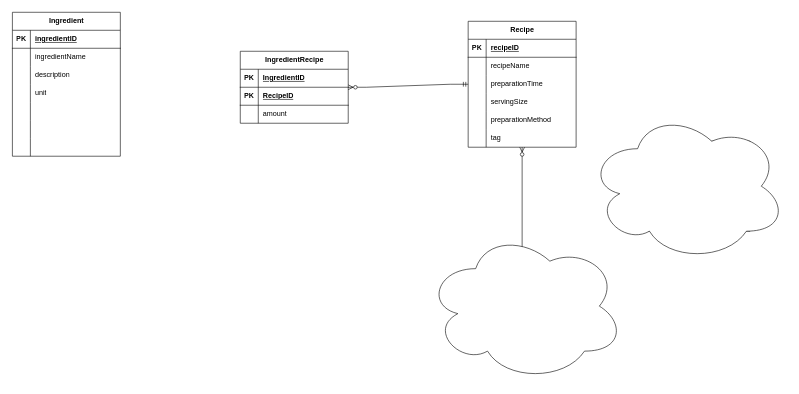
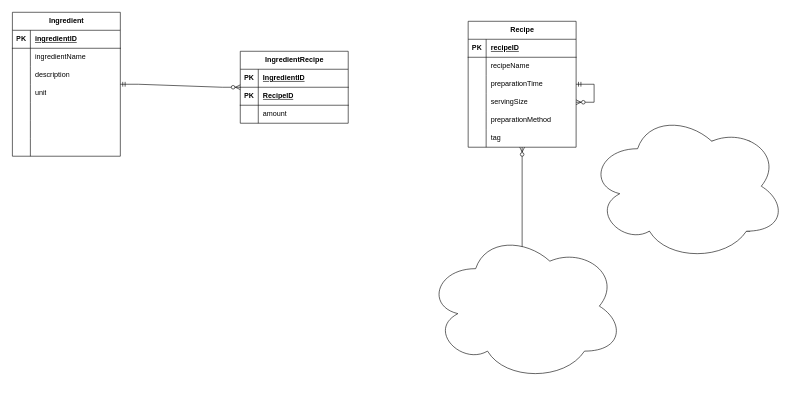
  <mxCell id="0" />
  <mxCell id="1" parent="0" />
  <mxCell id="2" value="User" style="shape=table;startSize=30;container=1;collapsible=1;childLayout=tableLayout;fixedRows=1;rowLines=0;fontStyle=1;align=center;resizeLast=1;html=1;" parent="1" vertex="1"><mxGeometry x="1070" y="235" width="180" height="150" as="geometry" /></mxCell>
  <mxCell id="3" value="" style="shape=tableRow;horizontal=0;startSize=0;swimlaneHead=0;swimlaneBody=0;fillColor=none;collapsible=0;dropTarget=0;points=[[0,0.5],[1,0.5]];portConstraint=eastwest;top=0;left=0;right=0;bottom=1;" parent="2" vertex="1"><mxGeometry y="30" width="180" height="30" as="geometry" /></mxCell>
  <mxCell id="4" value="PK" style="shape=partialRectangle;connectable=0;fillColor=none;top=0;left=0;bottom=0;right=0;fontStyle=1;overflow=hidden;whiteSpace=wrap;html=1;" parent="3" vertex="1"><mxGeometry width="30" height="30" as="geometry"><mxRectangle width="30" height="30" as="alternateBounds" /></mxGeometry></mxCell>
  <mxCell id="5" value="UniqueID" style="shape=partialRectangle;connectable=0;fillColor=none;top=0;left=0;bottom=0;right=0;align=left;spacingLeft=6;fontStyle=5;overflow=hidden;whiteSpace=wrap;html=1;" parent="3" vertex="1"><mxGeometry x="30" width="150" height="30" as="geometry"><mxRectangle width="150" height="30" as="alternateBounds" /></mxGeometry></mxCell>
  <mxCell id="6" value="" style="shape=tableRow;horizontal=0;startSize=0;swimlaneHead=0;swimlaneBody=0;fillColor=none;collapsible=0;dropTarget=0;points=[[0,0.5],[1,0.5]];portConstraint=eastwest;top=0;left=0;right=0;bottom=0;" parent="2" vertex="1"><mxGeometry y="60" width="180" height="30" as="geometry" /></mxCell>
  <mxCell id="7" value="" style="shape=partialRectangle;connectable=0;fillColor=none;top=0;left=0;bottom=0;right=0;editable=1;overflow=hidden;whiteSpace=wrap;html=1;" parent="6" vertex="1"><mxGeometry width="30" height="30" as="geometry"><mxRectangle width="30" height="30" as="alternateBounds" /></mxGeometry></mxCell>
  <mxCell id="8" value="Row 1" style="shape=partialRectangle;connectable=0;fillColor=none;top=0;left=0;bottom=0;right=0;align=left;spacingLeft=6;overflow=hidden;whiteSpace=wrap;html=1;" parent="6" vertex="1"><mxGeometry x="30" width="150" height="30" as="geometry"><mxRectangle width="150" height="30" as="alternateBounds" /></mxGeometry></mxCell>
  <mxCell id="9" value="" style="shape=tableRow;horizontal=0;startSize=0;swimlaneHead=0;swimlaneBody=0;fillColor=none;collapsible=0;dropTarget=0;points=[[0,0.5],[1,0.5]];portConstraint=eastwest;top=0;left=0;right=0;bottom=0;" parent="2" vertex="1"><mxGeometry y="90" width="180" height="30" as="geometry" /></mxCell>
  <mxCell id="10" value="" style="shape=partialRectangle;connectable=0;fillColor=none;top=0;left=0;bottom=0;right=0;editable=1;overflow=hidden;whiteSpace=wrap;html=1;" parent="9" vertex="1"><mxGeometry width="30" height="30" as="geometry"><mxRectangle width="30" height="30" as="alternateBounds" /></mxGeometry></mxCell>
  <mxCell id="11" value="Row 2" style="shape=partialRectangle;connectable=0;fillColor=none;top=0;left=0;bottom=0;right=0;align=left;spacingLeft=6;overflow=hidden;whiteSpace=wrap;html=1;" parent="9" vertex="1"><mxGeometry x="30" width="150" height="30" as="geometry"><mxRectangle width="150" height="30" as="alternateBounds" /></mxGeometry></mxCell>
  <mxCell id="12" value="" style="shape=tableRow;horizontal=0;startSize=0;swimlaneHead=0;swimlaneBody=0;fillColor=none;collapsible=0;dropTarget=0;points=[[0,0.5],[1,0.5]];portConstraint=eastwest;top=0;left=0;right=0;bottom=0;" parent="2" vertex="1"><mxGeometry y="120" width="180" height="30" as="geometry" /></mxCell>
  <mxCell id="13" value="" style="shape=partialRectangle;connectable=0;fillColor=none;top=0;left=0;bottom=0;right=0;editable=1;overflow=hidden;whiteSpace=wrap;html=1;" parent="12" vertex="1"><mxGeometry width="30" height="30" as="geometry"><mxRectangle width="30" height="30" as="alternateBounds" /></mxGeometry></mxCell>
  <mxCell id="14" value="Row 3" style="shape=partialRectangle;connectable=0;fillColor=none;top=0;left=0;bottom=0;right=0;align=left;spacingLeft=6;overflow=hidden;whiteSpace=wrap;html=1;" parent="12" vertex="1"><mxGeometry x="30" width="150" height="30" as="geometry"><mxRectangle width="150" height="30" as="alternateBounds" /></mxGeometry></mxCell>
  <mxCell id="15" value="Ingredient" style="shape=table;startSize=30;container=1;collapsible=1;childLayout=tableLayout;fixedRows=1;rowLines=0;fontStyle=1;align=center;resizeLast=1;html=1;" parent="1" vertex="1"><mxGeometry x="20" y="20" width="180" height="240" as="geometry" /></mxCell>
  <mxCell id="16" value="" style="shape=tableRow;horizontal=0;startSize=0;swimlaneHead=0;swimlaneBody=0;fillColor=none;collapsible=0;dropTarget=0;points=[[0,0.5],[1,0.5]];portConstraint=eastwest;top=0;left=0;right=0;bottom=1;" parent="15" vertex="1"><mxGeometry y="30" width="180" height="30" as="geometry" /></mxCell>
  <mxCell id="17" value="PK" style="shape=partialRectangle;connectable=0;fillColor=none;top=0;left=0;bottom=0;right=0;fontStyle=1;overflow=hidden;whiteSpace=wrap;html=1;" parent="16" vertex="1"><mxGeometry width="30" height="30" as="geometry"><mxRectangle width="30" height="30" as="alternateBounds" /></mxGeometry></mxCell>
  <mxCell id="18" value="ingredientID" style="shape=partialRectangle;connectable=0;fillColor=none;top=0;left=0;bottom=0;right=0;align=left;spacingLeft=6;fontStyle=5;overflow=hidden;whiteSpace=wrap;html=1;" parent="16" vertex="1"><mxGeometry x="30" width="150" height="30" as="geometry"><mxRectangle width="150" height="30" as="alternateBounds" /></mxGeometry></mxCell>
  <mxCell id="19" value="" style="shape=tableRow;horizontal=0;startSize=0;swimlaneHead=0;swimlaneBody=0;fillColor=none;collapsible=0;dropTarget=0;points=[[0,0.5],[1,0.5]];portConstraint=eastwest;top=0;left=0;right=0;bottom=0;" parent="15" vertex="1"><mxGeometry y="60" width="180" height="30" as="geometry" /></mxCell>
  <mxCell id="20" value="" style="shape=partialRectangle;connectable=0;fillColor=none;top=0;left=0;bottom=0;right=0;editable=1;overflow=hidden;whiteSpace=wrap;html=1;" parent="19" vertex="1"><mxGeometry width="30" height="30" as="geometry"><mxRectangle width="30" height="30" as="alternateBounds" /></mxGeometry></mxCell>
  <mxCell id="21" value="ingredientName" style="shape=partialRectangle;connectable=0;fillColor=none;top=0;left=0;bottom=0;right=0;align=left;spacingLeft=6;overflow=hidden;whiteSpace=wrap;html=1;" parent="19" vertex="1"><mxGeometry x="30" width="150" height="30" as="geometry"><mxRectangle width="150" height="30" as="alternateBounds" /></mxGeometry></mxCell>
  <mxCell id="22" value="" style="shape=tableRow;horizontal=0;startSize=0;swimlaneHead=0;swimlaneBody=0;fillColor=none;collapsible=0;dropTarget=0;points=[[0,0.5],[1,0.5]];portConstraint=eastwest;top=0;left=0;right=0;bottom=0;" parent="15" vertex="1"><mxGeometry y="90" width="180" height="30" as="geometry" /></mxCell>
  <mxCell id="23" value="" style="shape=partialRectangle;connectable=0;fillColor=none;top=0;left=0;bottom=0;right=0;editable=1;overflow=hidden;whiteSpace=wrap;html=1;" parent="22" vertex="1"><mxGeometry width="30" height="30" as="geometry"><mxRectangle width="30" height="30" as="alternateBounds" /></mxGeometry></mxCell>
  <mxCell id="24" value="description" style="shape=partialRectangle;connectable=0;fillColor=none;top=0;left=0;bottom=0;right=0;align=left;spacingLeft=6;overflow=hidden;whiteSpace=wrap;html=1;" parent="22" vertex="1"><mxGeometry x="30" width="150" height="30" as="geometry"><mxRectangle width="150" height="30" as="alternateBounds" /></mxGeometry></mxCell>
  <mxCell id="25" value="" style="shape=tableRow;horizontal=0;startSize=0;swimlaneHead=0;swimlaneBody=0;fillColor=none;collapsible=0;dropTarget=0;points=[[0,0.5],[1,0.5]];portConstraint=eastwest;top=0;left=0;right=0;bottom=0;" parent="15" vertex="1"><mxGeometry y="120" width="180" height="30" as="geometry" /></mxCell>
  <mxCell id="26" value="" style="shape=partialRectangle;connectable=0;fillColor=none;top=0;left=0;bottom=0;right=0;editable=1;overflow=hidden;whiteSpace=wrap;html=1;" parent="25" vertex="1"><mxGeometry width="30" height="30" as="geometry"><mxRectangle width="30" height="30" as="alternateBounds" /></mxGeometry></mxCell>
  <mxCell id="27" value="unit" style="shape=partialRectangle;connectable=0;fillColor=none;top=0;left=0;bottom=0;right=0;align=left;spacingLeft=6;overflow=hidden;whiteSpace=wrap;html=1;" parent="25" vertex="1"><mxGeometry x="30" width="150" height="30" as="geometry"><mxRectangle width="150" height="30" as="alternateBounds" /></mxGeometry></mxCell>
  <mxCell id="28" value="" style="shape=tableRow;horizontal=0;startSize=0;swimlaneHead=0;swimlaneBody=0;fillColor=none;collapsible=0;dropTarget=0;points=[[0,0.5],[1,0.5]];portConstraint=eastwest;top=0;left=0;right=0;bottom=0;" parent="15" vertex="1"><mxGeometry y="150" width="180" height="30" as="geometry" /></mxCell>
  <mxCell id="29" value="" style="shape=partialRectangle;connectable=0;fillColor=none;top=0;left=0;bottom=0;right=0;editable=1;overflow=hidden;whiteSpace=wrap;html=1;" parent="28" vertex="1"><mxGeometry width="30" height="30" as="geometry"><mxRectangle width="30" height="30" as="alternateBounds" /></mxGeometry></mxCell>
  <mxCell id="30" value="" style="shape=partialRectangle;connectable=0;fillColor=none;top=0;left=0;bottom=0;right=0;align=left;spacingLeft=6;overflow=hidden;whiteSpace=wrap;html=1;" parent="28" vertex="1"><mxGeometry x="30" width="150" height="30" as="geometry"><mxRectangle width="150" height="30" as="alternateBounds" /></mxGeometry></mxCell>
  <mxCell id="31" value="" style="shape=tableRow;horizontal=0;startSize=0;swimlaneHead=0;swimlaneBody=0;fillColor=none;collapsible=0;dropTarget=0;points=[[0,0.5],[1,0.5]];portConstraint=eastwest;top=0;left=0;right=0;bottom=0;" parent="15" vertex="1"><mxGeometry y="180" width="180" height="30" as="geometry" /></mxCell>
  <mxCell id="32" value="" style="shape=partialRectangle;connectable=0;fillColor=none;top=0;left=0;bottom=0;right=0;editable=1;overflow=hidden;whiteSpace=wrap;html=1;" parent="31" vertex="1"><mxGeometry width="30" height="30" as="geometry"><mxRectangle width="30" height="30" as="alternateBounds" /></mxGeometry></mxCell>
  <mxCell id="33" value="" style="shape=partialRectangle;connectable=0;fillColor=none;top=0;left=0;bottom=0;right=0;align=left;spacingLeft=6;overflow=hidden;whiteSpace=wrap;html=1;" parent="31" vertex="1"><mxGeometry x="30" width="150" height="30" as="geometry"><mxRectangle width="150" height="30" as="alternateBounds" /></mxGeometry></mxCell>
  <mxCell id="34" value="" style="shape=tableRow;horizontal=0;startSize=0;swimlaneHead=0;swimlaneBody=0;fillColor=none;collapsible=0;dropTarget=0;points=[[0,0.5],[1,0.5]];portConstraint=eastwest;top=0;left=0;right=0;bottom=0;" parent="15" vertex="1"><mxGeometry y="210" width="180" height="30" as="geometry" /></mxCell>
  <mxCell id="35" value="" style="shape=partialRectangle;connectable=0;fillColor=none;top=0;left=0;bottom=0;right=0;editable=1;overflow=hidden;whiteSpace=wrap;html=1;" parent="34" vertex="1"><mxGeometry width="30" height="30" as="geometry"><mxRectangle width="30" height="30" as="alternateBounds" /></mxGeometry></mxCell>
  <mxCell id="36" value="" style="shape=partialRectangle;connectable=0;fillColor=none;top=0;left=0;bottom=0;right=0;align=left;spacingLeft=6;overflow=hidden;whiteSpace=wrap;html=1;" parent="34" vertex="1"><mxGeometry x="30" width="150" height="30" as="geometry"><mxRectangle width="150" height="30" as="alternateBounds" /></mxGeometry></mxCell>
  <mxCell id="37" value="Recipe" style="shape=table;startSize=30;container=1;collapsible=1;childLayout=tableLayout;fixedRows=1;rowLines=0;fontStyle=1;align=center;resizeLast=1;html=1;" parent="1" vertex="1"><mxGeometry x="780" y="35" width="180" height="210" as="geometry" /></mxCell>
  <mxCell id="38" value="" style="shape=tableRow;horizontal=0;startSize=0;swimlaneHead=0;swimlaneBody=0;fillColor=none;collapsible=0;dropTarget=0;points=[[0,0.5],[1,0.5]];portConstraint=eastwest;top=0;left=0;right=0;bottom=1;" parent="37" vertex="1"><mxGeometry y="30" width="180" height="30" as="geometry" /></mxCell>
  <mxCell id="39" value="PK" style="shape=partialRectangle;connectable=0;fillColor=none;top=0;left=0;bottom=0;right=0;fontStyle=1;overflow=hidden;whiteSpace=wrap;html=1;" parent="38" vertex="1"><mxGeometry width="30" height="30" as="geometry"><mxRectangle width="30" height="30" as="alternateBounds" /></mxGeometry></mxCell>
  <mxCell id="40" value="recipeID" style="shape=partialRectangle;connectable=0;fillColor=none;top=0;left=0;bottom=0;right=0;align=left;spacingLeft=6;fontStyle=5;overflow=hidden;whiteSpace=wrap;html=1;" parent="38" vertex="1"><mxGeometry x="30" width="150" height="30" as="geometry"><mxRectangle width="150" height="30" as="alternateBounds" /></mxGeometry></mxCell>
  <mxCell id="41" value="" style="shape=tableRow;horizontal=0;startSize=0;swimlaneHead=0;swimlaneBody=0;fillColor=none;collapsible=0;dropTarget=0;points=[[0,0.5],[1,0.5]];portConstraint=eastwest;top=0;left=0;right=0;bottom=0;" parent="37" vertex="1"><mxGeometry y="60" width="180" height="30" as="geometry" /></mxCell>
  <mxCell id="42" value="" style="shape=partialRectangle;connectable=0;fillColor=none;top=0;left=0;bottom=0;right=0;editable=1;overflow=hidden;whiteSpace=wrap;html=1;" parent="41" vertex="1"><mxGeometry width="30" height="30" as="geometry"><mxRectangle width="30" height="30" as="alternateBounds" /></mxGeometry></mxCell>
  <mxCell id="43" value="recipeName" style="shape=partialRectangle;connectable=0;fillColor=none;top=0;left=0;bottom=0;right=0;align=left;spacingLeft=6;overflow=hidden;whiteSpace=wrap;html=1;" parent="41" vertex="1"><mxGeometry x="30" width="150" height="30" as="geometry"><mxRectangle width="150" height="30" as="alternateBounds" /></mxGeometry></mxCell>
  <mxCell id="44" value="" style="shape=tableRow;horizontal=0;startSize=0;swimlaneHead=0;swimlaneBody=0;fillColor=none;collapsible=0;dropTarget=0;points=[[0,0.5],[1,0.5]];portConstraint=eastwest;top=0;left=0;right=0;bottom=0;" parent="37" vertex="1"><mxGeometry y="90" width="180" height="30" as="geometry" /></mxCell>
  <mxCell id="45" value="" style="shape=partialRectangle;connectable=0;fillColor=none;top=0;left=0;bottom=0;right=0;editable=1;overflow=hidden;whiteSpace=wrap;html=1;" parent="44" vertex="1"><mxGeometry width="30" height="30" as="geometry"><mxRectangle width="30" height="30" as="alternateBounds" /></mxGeometry></mxCell>
  <mxCell id="46" value="preparationTime" style="shape=partialRectangle;connectable=0;fillColor=none;top=0;left=0;bottom=0;right=0;align=left;spacingLeft=6;overflow=hidden;whiteSpace=wrap;html=1;" parent="44" vertex="1"><mxGeometry x="30" width="150" height="30" as="geometry"><mxRectangle width="150" height="30" as="alternateBounds" /></mxGeometry></mxCell>
  <mxCell id="47" value="" style="shape=tableRow;horizontal=0;startSize=0;swimlaneHead=0;swimlaneBody=0;fillColor=none;collapsible=0;dropTarget=0;points=[[0,0.5],[1,0.5]];portConstraint=eastwest;top=0;left=0;right=0;bottom=0;" parent="37" vertex="1"><mxGeometry y="120" width="180" height="30" as="geometry" /></mxCell>
  <mxCell id="48" value="" style="shape=partialRectangle;connectable=0;fillColor=none;top=0;left=0;bottom=0;right=0;editable=1;overflow=hidden;whiteSpace=wrap;html=1;" parent="47" vertex="1"><mxGeometry width="30" height="30" as="geometry"><mxRectangle width="30" height="30" as="alternateBounds" /></mxGeometry></mxCell>
  <mxCell id="49" value="servingSize" style="shape=partialRectangle;connectable=0;fillColor=none;top=0;left=0;bottom=0;right=0;align=left;spacingLeft=6;overflow=hidden;whiteSpace=wrap;html=1;" parent="47" vertex="1"><mxGeometry x="30" width="150" height="30" as="geometry"><mxRectangle width="150" height="30" as="alternateBounds" /></mxGeometry></mxCell>
  <mxCell id="50" value="" style="shape=tableRow;horizontal=0;startSize=0;swimlaneHead=0;swimlaneBody=0;fillColor=none;collapsible=0;dropTarget=0;points=[[0,0.5],[1,0.5]];portConstraint=eastwest;top=0;left=0;right=0;bottom=0;" parent="37" vertex="1"><mxGeometry y="150" width="180" height="30" as="geometry" /></mxCell>
  <mxCell id="51" value="" style="shape=partialRectangle;connectable=0;fillColor=none;top=0;left=0;bottom=0;right=0;editable=1;overflow=hidden;whiteSpace=wrap;html=1;" parent="50" vertex="1"><mxGeometry width="30" height="30" as="geometry"><mxRectangle width="30" height="30" as="alternateBounds" /></mxGeometry></mxCell>
  <mxCell id="52" value="preparationMethod" style="shape=partialRectangle;connectable=0;fillColor=none;top=0;left=0;bottom=0;right=0;align=left;spacingLeft=6;overflow=hidden;whiteSpace=wrap;html=1;" parent="50" vertex="1"><mxGeometry x="30" width="150" height="30" as="geometry"><mxRectangle width="150" height="30" as="alternateBounds" /></mxGeometry></mxCell>
  <mxCell id="53" value="" style="shape=tableRow;horizontal=0;startSize=0;swimlaneHead=0;swimlaneBody=0;fillColor=none;collapsible=0;dropTarget=0;points=[[0,0.5],[1,0.5]];portConstraint=eastwest;top=0;left=0;right=0;bottom=0;" vertex="1" parent="37"><mxGeometry y="180" width="180" height="30" as="geometry" /></mxCell>
  <mxCell id="54" value="" style="shape=partialRectangle;connectable=0;fillColor=none;top=0;left=0;bottom=0;right=0;editable=1;overflow=hidden;whiteSpace=wrap;html=1;" vertex="1" parent="53"><mxGeometry width="30" height="30" as="geometry"><mxRectangle width="30" height="30" as="alternateBounds" /></mxGeometry></mxCell>
  <mxCell id="55" value="tag" style="shape=partialRectangle;connectable=0;fillColor=none;top=0;left=0;bottom=0;right=0;align=left;spacingLeft=6;overflow=hidden;whiteSpace=wrap;html=1;" vertex="1" parent="53"><mxGeometry x="30" width="150" height="30" as="geometry"><mxRectangle width="150" height="30" as="alternateBounds" /></mxGeometry></mxCell>
  <mxCell id="56" value="Tag" style="shape=table;startSize=30;container=1;collapsible=1;childLayout=tableLayout;fixedRows=1;rowLines=0;fontStyle=1;align=center;resizeLast=1;html=1;" parent="1" vertex="1"><mxGeometry x="780" y="465" width="180" height="90" as="geometry" /></mxCell>
  <mxCell id="57" value="" style="shape=tableRow;horizontal=0;startSize=0;swimlaneHead=0;swimlaneBody=0;fillColor=none;collapsible=0;dropTarget=0;points=[[0,0.5],[1,0.5]];portConstraint=eastwest;top=0;left=0;right=0;bottom=1;" parent="56" vertex="1"><mxGeometry y="30" width="180" height="30" as="geometry" /></mxCell>
  <mxCell id="58" value="PK" style="shape=partialRectangle;connectable=0;fillColor=none;top=0;left=0;bottom=0;right=0;fontStyle=1;overflow=hidden;whiteSpace=wrap;html=1;" parent="57" vertex="1"><mxGeometry width="30" height="30" as="geometry"><mxRectangle width="30" height="30" as="alternateBounds" /></mxGeometry></mxCell>
  <mxCell id="59" value="tagID" style="shape=partialRectangle;connectable=0;fillColor=none;top=0;left=0;bottom=0;right=0;align=left;spacingLeft=6;fontStyle=5;overflow=hidden;whiteSpace=wrap;html=1;" parent="57" vertex="1"><mxGeometry x="30" width="150" height="30" as="geometry"><mxRectangle width="150" height="30" as="alternateBounds" /></mxGeometry></mxCell>
  <mxCell id="60" value="" style="shape=tableRow;horizontal=0;startSize=0;swimlaneHead=0;swimlaneBody=0;fillColor=none;collapsible=0;dropTarget=0;points=[[0,0.5],[1,0.5]];portConstraint=eastwest;top=0;left=0;right=0;bottom=0;" parent="56" vertex="1"><mxGeometry y="60" width="180" height="30" as="geometry" /></mxCell>
  <mxCell id="61" value="" style="shape=partialRectangle;connectable=0;fillColor=none;top=0;left=0;bottom=0;right=0;editable=1;overflow=hidden;whiteSpace=wrap;html=1;" parent="60" vertex="1"><mxGeometry width="30" height="30" as="geometry"><mxRectangle width="30" height="30" as="alternateBounds" /></mxGeometry></mxCell>
  <mxCell id="62" value="tagName" style="shape=partialRectangle;connectable=0;fillColor=none;top=0;left=0;bottom=0;right=0;align=left;spacingLeft=6;overflow=hidden;whiteSpace=wrap;html=1;" parent="60" vertex="1"><mxGeometry x="30" width="150" height="30" as="geometry"><mxRectangle width="150" height="30" as="alternateBounds" /></mxGeometry></mxCell>
  <mxCell id="63" value="" style="fontSize=12;html=1;endArrow=ERoneToMany;startArrow=ERzeroToMany;rounded=0;" parent="1" source="37" target="56" edge="1"><mxGeometry width="100" height="100" relative="1" as="geometry"><mxPoint x="750" y="425" as="sourcePoint" /><mxPoint x="850" y="325" as="targetPoint" /></mxGeometry></mxCell>
  <mxCell id="64" value="" style="ellipse;shape=cloud;whiteSpace=wrap;html=1;fillColor=default;" vertex="1" parent="1"><mxGeometry x="710" y="385" width="330" height="250" as="geometry" /></mxCell>
  <mxCell id="65" value="IngredientRecipe" style="shape=table;startSize=30;container=1;collapsible=1;childLayout=tableLayout;fixedRows=1;rowLines=0;fontStyle=1;align=center;resizeLast=1;html=1;" vertex="1" parent="1"><mxGeometry x="400" y="85" width="180" height="120" as="geometry" /></mxCell>
  <mxCell id="66" value="" style="shape=tableRow;horizontal=0;startSize=0;swimlaneHead=0;swimlaneBody=0;fillColor=none;collapsible=0;dropTarget=0;points=[[0,0.5],[1,0.5]];portConstraint=eastwest;top=0;left=0;right=0;bottom=1;" vertex="1" parent="65"><mxGeometry y="30" width="180" height="30" as="geometry" /></mxCell>
  <mxCell id="67" value="PK" style="shape=partialRectangle;connectable=0;fillColor=none;top=0;left=0;bottom=0;right=0;fontStyle=1;overflow=hidden;whiteSpace=wrap;html=1;" vertex="1" parent="66"><mxGeometry width="30" height="30" as="geometry"><mxRectangle width="30" height="30" as="alternateBounds" /></mxGeometry></mxCell>
  <mxCell id="68" value="IngredientID" style="shape=partialRectangle;connectable=0;fillColor=none;top=0;left=0;bottom=0;right=0;align=left;spacingLeft=6;fontStyle=5;overflow=hidden;whiteSpace=wrap;html=1;" vertex="1" parent="66"><mxGeometry x="30" width="150" height="30" as="geometry"><mxRectangle width="150" height="30" as="alternateBounds" /></mxGeometry></mxCell>
  <mxCell id="69" value="" style="shape=tableRow;horizontal=0;startSize=0;swimlaneHead=0;swimlaneBody=0;fillColor=none;collapsible=0;dropTarget=0;points=[[0,0.5],[1,0.5]];portConstraint=eastwest;top=0;left=0;right=0;bottom=1;" vertex="1" parent="65"><mxGeometry y="60" width="180" height="30" as="geometry" /></mxCell>
  <mxCell id="70" value="PK" style="shape=partialRectangle;connectable=0;fillColor=none;top=0;left=0;bottom=0;right=0;fontStyle=1;overflow=hidden;whiteSpace=wrap;html=1;" vertex="1" parent="69"><mxGeometry width="30" height="30" as="geometry"><mxRectangle width="30" height="30" as="alternateBounds" /></mxGeometry></mxCell>
  <mxCell id="71" value="RecipeID" style="shape=partialRectangle;connectable=0;fillColor=none;top=0;left=0;bottom=0;right=0;align=left;spacingLeft=6;fontStyle=5;overflow=hidden;whiteSpace=wrap;html=1;" vertex="1" parent="69"><mxGeometry x="30" width="150" height="30" as="geometry"><mxRectangle width="150" height="30" as="alternateBounds" /></mxGeometry></mxCell>
  <mxCell id="72" value="" style="shape=tableRow;horizontal=0;startSize=0;swimlaneHead=0;swimlaneBody=0;fillColor=none;collapsible=0;dropTarget=0;points=[[0,0.5],[1,0.5]];portConstraint=eastwest;top=0;left=0;right=0;bottom=0;" vertex="1" parent="65"><mxGeometry y="90" width="180" height="30" as="geometry" /></mxCell>
  <mxCell id="73" value="" style="shape=partialRectangle;connectable=0;fillColor=none;top=0;left=0;bottom=0;right=0;editable=1;overflow=hidden;whiteSpace=wrap;html=1;" vertex="1" parent="72"><mxGeometry width="30" height="30" as="geometry"><mxRectangle width="30" height="30" as="alternateBounds" /></mxGeometry></mxCell>
  <mxCell id="74" value="amount" style="shape=partialRectangle;connectable=0;fillColor=none;top=0;left=0;bottom=0;right=0;align=left;spacingLeft=6;overflow=hidden;whiteSpace=wrap;html=1;" vertex="1" parent="72"><mxGeometry x="30" width="150" height="30" as="geometry"><mxRectangle width="150" height="30" as="alternateBounds" /></mxGeometry></mxCell>
  <mxCell id="75" value="" style="ellipse;shape=cloud;whiteSpace=wrap;html=1;fillColor=default;" vertex="1" parent="1"><mxGeometry x="980" y="185" width="330" height="250" as="geometry" /></mxCell>
- <mxCell id="77" value="" style="edgeStyle=entityRelationEdgeStyle;fontSize=12;html=1;endArrow=ERzeroToMany;startArrow=ERmandOne;rounded=0;" edge="1" parent="1" source="37" target="65"><mxGeometry width="100" height="100" relative="1" as="geometry"><mxPoint x="210" y="150" as="sourcePoint" /><mxPoint y="285" as="targetPoint" x="380" /></mxGeometry></mxCell>
+ <mxCell id="76" value="" style="edgeStyle=entityRelationEdgeStyle;fontSize=12;html=1;endArrow=ERzeroToMany;startArrow=ERmandOne;rounded=0;" edge="1" parent="1" source="15" target="65"><mxGeometry width="100" height="100" relative="1" as="geometry"><mxPoint x="590" y="345" as="sourcePoint" /><mxPoint x="690" y="245" as="targetPoint" /></mxGeometry></mxCell>
+ <mxCell id="77" value="" style="edgeStyle=entityRelationEdgeStyle;fontSize=12;html=1;endArrow=ERzeroToMany;startArrow=ERmandOne;rounded=0;" edge="1" parent="1" source="37" target="49"><mxGeometry width="100" height="100" relative="1" as="geometry"><mxPoint x="210" y="150" as="sourcePoint" /><mxPoint y="285" as="targetPoint" x="380" /></mxGeometry></mxCell>
